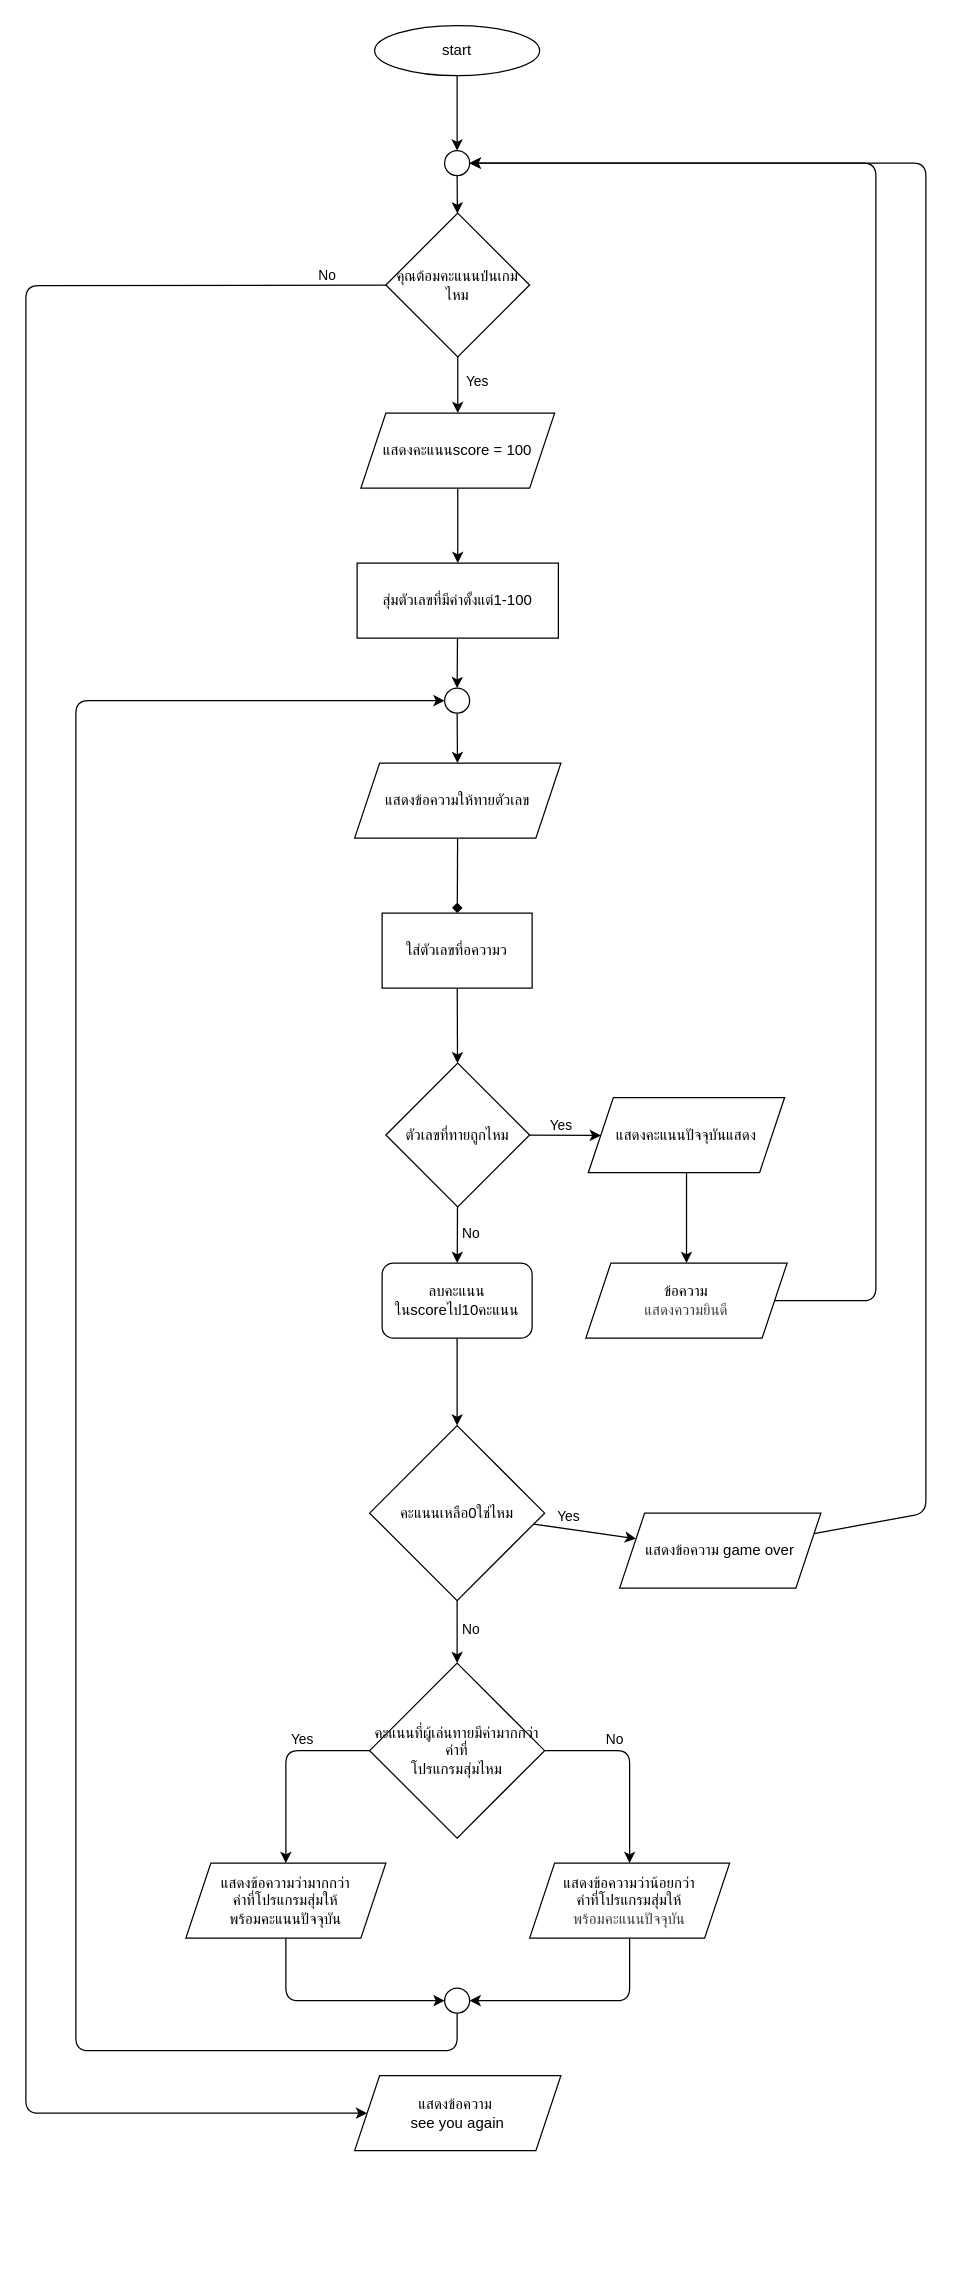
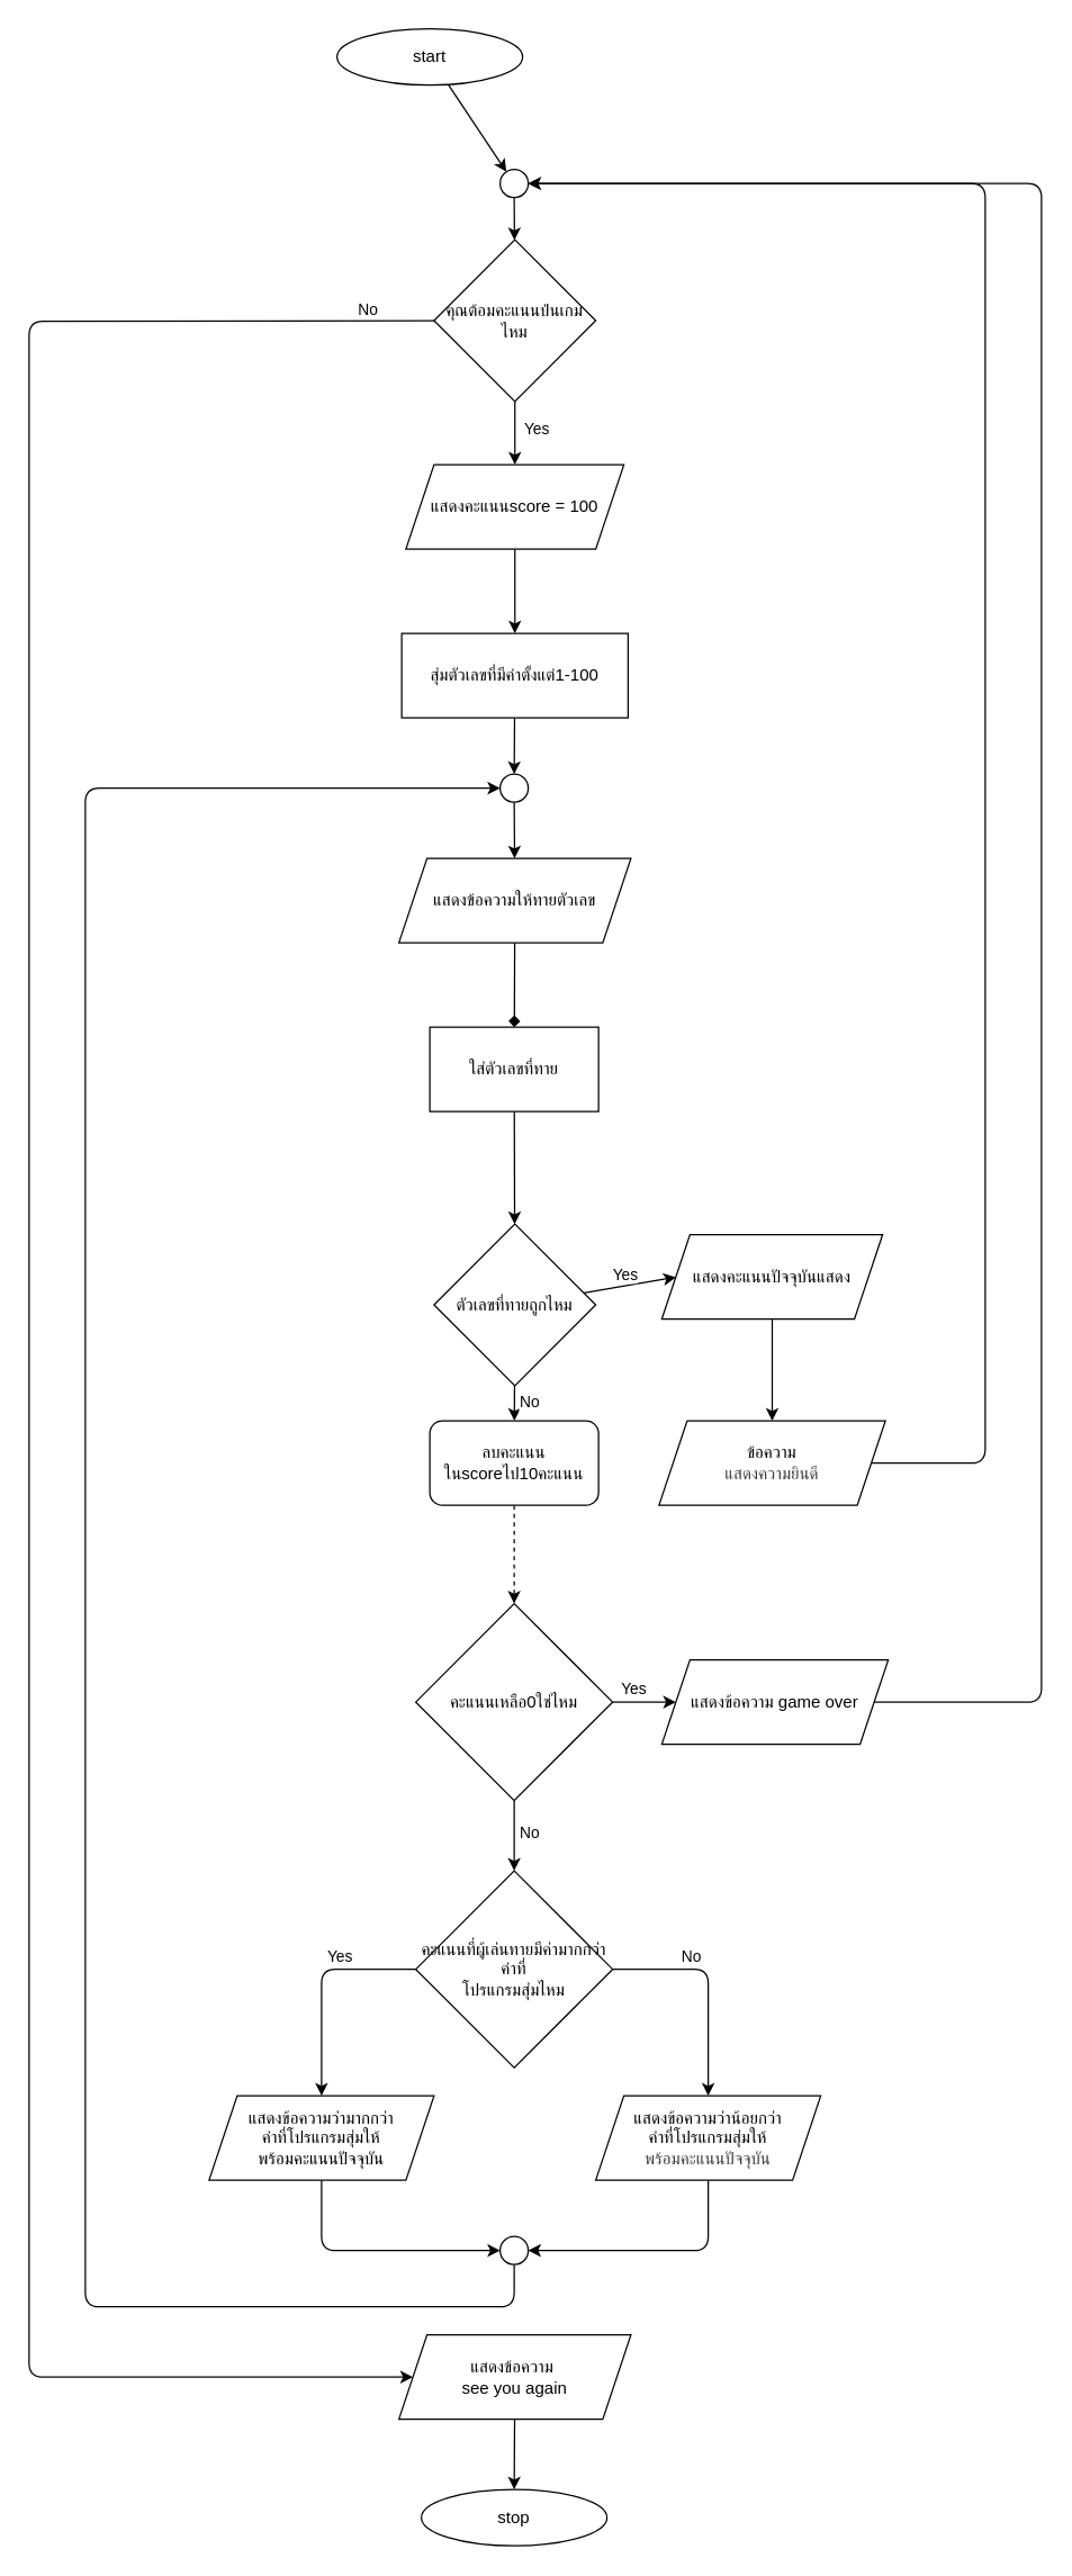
  <mxCell id="0" />
  <mxCell id="1" parent="0" />
  <mxCell id="2" value="" style="edgeStyle=none;html=1;" edge="1" parent="1" source="3" target="12"><mxGeometry relative="1" as="geometry" /></mxCell>
- <mxCell id="3" value="start" style="ellipse;whiteSpace=wrap;html=1;" parent="1" vertex="1"><mxGeometry x="299" y="20" width="132" height="40" as="geometry" /></mxCell>
+ <mxCell id="3" value="start" style="ellipse;whiteSpace=wrap;html=1;" parent="1" vertex="1"><mxGeometry x="239" y="20" width="132" height="40" as="geometry" /></mxCell>
  <mxCell id="4" value="" style="edgeStyle=none;html=1;" parent="1" source="8" target="10" edge="1"><mxGeometry relative="1" as="geometry" /></mxCell>
  <mxCell id="5" value="Yes" style="edgeLabel;html=1;align=center;verticalAlign=middle;resizable=0;points=[];" parent="4" vertex="1" connectable="0"><mxGeometry x="-0.156" y="2" relative="1" as="geometry"><mxPoint x="13" as="offset" /></mxGeometry></mxCell>
  <mxCell id="6" style="edgeStyle=none;html=1;entryX=0;entryY=0.5;entryDx=0;entryDy=0;" parent="1" source="8" target="40" edge="1"><mxGeometry relative="1" as="geometry"><Array as="points"><mxPoint x="20" y="228" /><mxPoint x="20" y="1690" /></Array></mxGeometry></mxCell>
  <mxCell id="7" value="No" style="edgeLabel;html=1;align=center;verticalAlign=middle;resizable=0;points=[];" parent="6" vertex="1" connectable="0"><mxGeometry x="-0.933" y="-4" relative="1" as="geometry"><mxPoint x="20" y="-4" as="offset" /></mxGeometry></mxCell>
  <mxCell id="8" value="คุณต้อมคะแนนป่นเกมไหม" style="rhombus;whiteSpace=wrap;html=1;" parent="1" vertex="1"><mxGeometry x="308" y="170" width="115" height="115" as="geometry" /></mxCell>
  <mxCell id="9" value="" style="edgeStyle=none;html=1;" parent="1" source="10" target="14" edge="1"><mxGeometry relative="1" as="geometry" /></mxCell>
  <mxCell id="10" value="แสดงคะแนนscore = 100" style="shape=parallelogram;perimeter=parallelogramPerimeter;whiteSpace=wrap;html=1;fixedSize=1;" parent="1" vertex="1"><mxGeometry x="288" y="330" width="155" height="60" as="geometry" /></mxCell>
  <mxCell id="11" value="" style="edgeStyle=none;html=1;" parent="1" source="12" target="8" edge="1"><mxGeometry relative="1" as="geometry" /></mxCell>
  <mxCell id="12" value="" style="ellipse;whiteSpace=wrap;html=1;aspect=fixed;" parent="1" vertex="1"><mxGeometry x="355" y="120" width="20" height="20" as="geometry" /></mxCell>
  <mxCell id="13" value="" style="edgeStyle=none;html=1;" parent="1" source="14" target="45" edge="1"><mxGeometry relative="1" as="geometry" /></mxCell>
  <mxCell id="14" value="สุ่มตัวเลขที่มีค่าตั้งแต่1-100" style="rounded=0;whiteSpace=wrap;html=1;" parent="1" vertex="1"><mxGeometry x="285" y="450" width="161" height="60" as="geometry" /></mxCell>
  <mxCell id="15" value="" style="edgeStyle=none;html=1;endArrow=diamond;" parent="1" source="16" target="23" edge="1"><mxGeometry relative="1" as="geometry" /></mxCell>
  <mxCell id="16" value="แสดงข้อความให้ทายตัวเลข" style="shape=parallelogram;perimeter=parallelogramPerimeter;whiteSpace=wrap;html=1;fixedSize=1;" parent="1" vertex="1"><mxGeometry x="283" y="610" width="165" height="60" as="geometry" /></mxCell>
  <mxCell id="17" value="" style="edgeStyle=none;html=1;" parent="1" source="21" target="25" edge="1"><mxGeometry relative="1" as="geometry" /></mxCell>
  <mxCell id="18" value="No" style="edgeLabel;html=1;align=center;verticalAlign=middle;resizable=0;points=[];" parent="17" vertex="1" connectable="0"><mxGeometry x="-0.062" relative="1" as="geometry"><mxPoint x="10" as="offset" /></mxGeometry></mxCell>
  <mxCell id="19" value="" style="edgeStyle=none;html=1;" parent="1" source="21" edge="1"><mxGeometry relative="1" as="geometry"><mxPoint x="480.062" y="907.813" as="targetPoint" /></mxGeometry></mxCell>
  <mxCell id="20" value="Yes" style="edgeLabel;html=1;align=center;verticalAlign=middle;resizable=0;points=[];" parent="19" vertex="1" connectable="0"><mxGeometry x="-0.044" y="2" relative="1" as="geometry"><mxPoint x="-2" y="-6" as="offset" /></mxGeometry></mxCell>
- <mxCell id="21" value="ตัวเลขที่ทายถูกไหม" style="rhombus;whiteSpace=wrap;html=1;" parent="1" vertex="1"><mxGeometry x="308" y="850" width="115" height="115" as="geometry" /></mxCell>
+ <mxCell id="21" value="ตัวเลขที่ทายถูกไหม" style="rhombus;whiteSpace=wrap;html=1;" parent="1" vertex="1"><mxGeometry x="308" y="870" width="115" height="115" as="geometry" /></mxCell>
  <mxCell id="22" value="" style="edgeStyle=none;html=1;" parent="1" source="23" target="21" edge="1"><mxGeometry relative="1" as="geometry" /></mxCell>
- <mxCell id="23" value="ใส่ตัวเลขที่อความว" style="rounded=0;whiteSpace=wrap;html=1;" parent="1" vertex="1"><mxGeometry x="305" y="730" width="120" height="60" as="geometry" /></mxCell>
- <mxCell id="24" value="" style="edgeStyle=none;html=1;" edge="1" parent="1" source="25" target="50"><mxGeometry relative="1" as="geometry" /></mxCell>
+ <mxCell id="23" value="ใส่ตัวเลขที่ทาย" style="rounded=0;whiteSpace=wrap;html=1;" parent="1" vertex="1"><mxGeometry x="305" y="730" width="120" height="60" as="geometry" /></mxCell>
+ <mxCell id="24" value="" style="edgeStyle=none;html=1;dashed=1;" edge="1" parent="1" source="25" target="50"><mxGeometry relative="1" as="geometry" /></mxCell>
  <mxCell id="25" value="ลบคะแนนในscoreไป10คะแนน" style="whiteSpace=wrap;html=1;rounded=1;" parent="1" vertex="1"><mxGeometry x="305" y="1010" width="120" height="60" as="geometry" /></mxCell>
  <mxCell id="26" style="edgeStyle=none;html=1;entryX=0.5;entryY=0;entryDx=0;entryDy=0;" parent="1" source="30" target="32" edge="1"><mxGeometry relative="1" as="geometry"><Array as="points"><mxPoint x="228" y="1400" /></Array></mxGeometry></mxCell>
  <mxCell id="27" value="Yes" style="edgeLabel;html=1;align=center;verticalAlign=middle;resizable=0;points=[];" parent="26" vertex="1" connectable="0"><mxGeometry x="-0.442" y="-2" relative="1" as="geometry"><mxPoint x="-11" y="-8" as="offset" /></mxGeometry></mxCell>
  <mxCell id="28" style="edgeStyle=none;html=1;entryX=0.5;entryY=0;entryDx=0;entryDy=0;" parent="1" source="30" target="34" edge="1"><mxGeometry relative="1" as="geometry"><Array as="points"><mxPoint x="503" y="1400" /></Array></mxGeometry></mxCell>
  <mxCell id="29" value="No" style="edgeLabel;html=1;align=center;verticalAlign=middle;resizable=0;points=[];" parent="28" vertex="1" connectable="0"><mxGeometry x="-0.478" y="4" relative="1" as="geometry"><mxPoint x="14" y="-6" as="offset" /></mxGeometry></mxCell>
  <mxCell id="30" value="&lt;span style=&quot;color: rgb(0, 0, 0);&quot;&gt;คะแนนที่ผู้เล่นทายมีค่ามากกว่าค่าที่&lt;/span&gt;&lt;div&gt;&lt;span style=&quot;color: rgb(0, 0, 0);&quot;&gt;โปรแกรมสุ่มไหม&lt;/span&gt;&lt;/div&gt;" style="rhombus;whiteSpace=wrap;html=1;" parent="1" vertex="1"><mxGeometry x="295" y="1330" width="140" height="140" as="geometry" /></mxCell>
  <mxCell id="31" style="edgeStyle=none;html=1;entryX=0;entryY=0.5;entryDx=0;entryDy=0;" parent="1" source="32" edge="1"><mxGeometry relative="1" as="geometry"><Array as="points"><mxPoint x="228" y="1600" /></Array><mxPoint x="355" y="1600" as="targetPoint" /></mxGeometry></mxCell>
  <mxCell id="32" value="แสดงข้อความว่ามากกว่า&lt;div&gt;ค่าที่โปรแกรมสุ่มให้&lt;/div&gt;&lt;div&gt;พร้อมคะแนนปัจจุบัน&lt;/div&gt;" style="shape=parallelogram;perimeter=parallelogramPerimeter;whiteSpace=wrap;html=1;fixedSize=1;" parent="1" vertex="1"><mxGeometry x="148" y="1490" width="160" height="60" as="geometry" /></mxCell>
  <mxCell id="33" style="edgeStyle=none;html=1;entryX=1;entryY=0.5;entryDx=0;entryDy=0;" parent="1" source="34" edge="1"><mxGeometry relative="1" as="geometry"><Array as="points"><mxPoint x="503" y="1600" /></Array><mxPoint x="375" y="1600" as="targetPoint" /></mxGeometry></mxCell>
  <mxCell id="34" value="แสดงข้อความว่าน้อยกว่า&lt;div&gt;ค่าที่โปรแกรมสุ่มให้&lt;/div&gt;&lt;div&gt;&lt;span style=&quot;color: rgb(63, 63, 63);&quot;&gt;พร้อมคะแนนปัจจุบัน&lt;/span&gt;&lt;/div&gt;" style="shape=parallelogram;perimeter=parallelogramPerimeter;whiteSpace=wrap;html=1;fixedSize=1;" parent="1" vertex="1"><mxGeometry x="423" y="1490" width="160" height="60" as="geometry" /></mxCell>
  <mxCell id="35" value="" style="edgeStyle=none;html=1;" parent="1" edge="1"><mxGeometry relative="1" as="geometry"><mxPoint x="548.5" y="938" as="sourcePoint" /><mxPoint x="548.5" y="1010" as="targetPoint" /></mxGeometry></mxCell>
  <mxCell id="36" value="&lt;span style=&quot;color: rgb(0, 0, 0);&quot;&gt;แสดงคะแนนปัจจุบัน&lt;/span&gt;&lt;span style=&quot;color: rgb(0, 0, 0); scrollbar-color: rgb(226, 226, 226) rgb(251, 251, 251);&quot;&gt;แสดง&lt;/span&gt;" style="shape=parallelogram;perimeter=parallelogramPerimeter;whiteSpace=wrap;html=1;fixedSize=1;" parent="1" vertex="1"><mxGeometry x="470" y="877.5" width="157" height="60" as="geometry" /></mxCell>
  <mxCell id="37" style="edgeStyle=none;html=1;exitX=1;exitY=0.5;exitDx=0;exitDy=0;" parent="1" source="38" edge="1"><mxGeometry relative="1" as="geometry"><mxPoint x="692" y="1000" as="sourcePoint" /><mxPoint x="375" y="130" as="targetPoint" /><Array as="points"><mxPoint x="700" y="1040" /><mxPoint x="700" y="130" /></Array></mxGeometry></mxCell>
  <mxCell id="38" value="&lt;span style=&quot;color: rgb(0, 0, 0);&quot;&gt;ข้อความ&lt;/span&gt;&lt;div style=&quot;color: rgb(63, 63, 63); scrollbar-color: rgb(226, 226, 226) rgb(251, 251, 251);&quot;&gt;แสดงความยินดี&lt;/div&gt;" style="shape=parallelogram;perimeter=parallelogramPerimeter;whiteSpace=wrap;html=1;fixedSize=1;" parent="1" vertex="1"><mxGeometry x="468" y="1010" width="161" height="60" as="geometry" /></mxCell>
+ <mxCell id="39" value="" style="edgeStyle=none;html=1;" parent="1" source="40" target="41" edge="1"><mxGeometry relative="1" as="geometry" /></mxCell>
  <mxCell id="40" value="แสดงข้อความ&amp;nbsp;&lt;div&gt;see you again&lt;/div&gt;" style="shape=parallelogram;perimeter=parallelogramPerimeter;whiteSpace=wrap;html=1;fixedSize=1;" parent="1" vertex="1"><mxGeometry x="283" y="1660" width="165" height="60" as="geometry" /></mxCell>
+ <mxCell id="41" value="stop" style="ellipse;whiteSpace=wrap;html=1;" parent="1" vertex="1"><mxGeometry x="299" y="1770" width="132" height="40" as="geometry" /></mxCell>
  <mxCell id="42" style="edgeStyle=none;html=1;entryX=0;entryY=0.5;entryDx=0;entryDy=0;exitX=0.5;exitY=1;exitDx=0;exitDy=0;" edge="1" parent="1" source="43" target="45"><mxGeometry relative="1" as="geometry"><Array as="points"><mxPoint x="365" y="1640" /><mxPoint x="60" y="1640" /><mxPoint x="60" y="560" /></Array></mxGeometry></mxCell>
  <mxCell id="43" value="" style="ellipse;whiteSpace=wrap;html=1;aspect=fixed;" parent="1" vertex="1"><mxGeometry x="355" y="1590" width="20" height="20" as="geometry" /></mxCell>
  <mxCell id="44" value="" style="edgeStyle=none;html=1;" parent="1" source="45" target="16" edge="1"><mxGeometry relative="1" as="geometry" /></mxCell>
  <mxCell id="45" value="" style="ellipse;whiteSpace=wrap;html=1;aspect=fixed;" parent="1" vertex="1"><mxGeometry x="355" y="550" width="20" height="20" as="geometry" /></mxCell>
  <mxCell id="46" value="" style="edgeStyle=none;html=1;" edge="1" parent="1" source="50" target="52"><mxGeometry relative="1" as="geometry" /></mxCell>
  <mxCell id="47" value="Yes" style="edgeLabel;html=1;align=center;verticalAlign=middle;resizable=0;points=[];" vertex="1" connectable="0" parent="46"><mxGeometry x="-0.327" y="1" relative="1" as="geometry"><mxPoint x="-1" y="-9" as="offset" /></mxGeometry></mxCell>
  <mxCell id="48" value="" style="edgeStyle=none;html=1;" edge="1" parent="1" source="50" target="30"><mxGeometry relative="1" as="geometry" /></mxCell>
  <mxCell id="49" value="No" style="edgeLabel;html=1;align=center;verticalAlign=middle;resizable=0;points=[];" vertex="1" connectable="0" parent="48"><mxGeometry x="-0.135" y="3" relative="1" as="geometry"><mxPoint x="7" as="offset" /></mxGeometry></mxCell>
  <mxCell id="50" value="คะแนนเหลือ0ใช่ไหม" style="rhombus;whiteSpace=wrap;html=1;" vertex="1" parent="1"><mxGeometry x="295" y="1140" width="140" height="140" as="geometry" /></mxCell>
  <mxCell id="51" style="edgeStyle=none;html=1;entryX=1;entryY=0.5;entryDx=0;entryDy=0;" edge="1" parent="1" source="52" target="12"><mxGeometry relative="1" as="geometry"><Array as="points"><mxPoint x="740" y="1210" /><mxPoint x="740" y="130" /></Array></mxGeometry></mxCell>
- <mxCell id="52" value="แสดงข้อความ game over" style="shape=parallelogram;perimeter=parallelogramPerimeter;whiteSpace=wrap;html=1;fixedSize=1;" vertex="1" parent="1"><mxGeometry x="495" y="1210" width="161" height="60" as="geometry" /></mxCell>
+ <mxCell id="52" value="แสดงข้อความ game over" style="shape=parallelogram;perimeter=parallelogramPerimeter;whiteSpace=wrap;html=1;fixedSize=1;" vertex="1" parent="1"><mxGeometry x="470" y="1180" width="161" height="60" as="geometry" /></mxCell>
